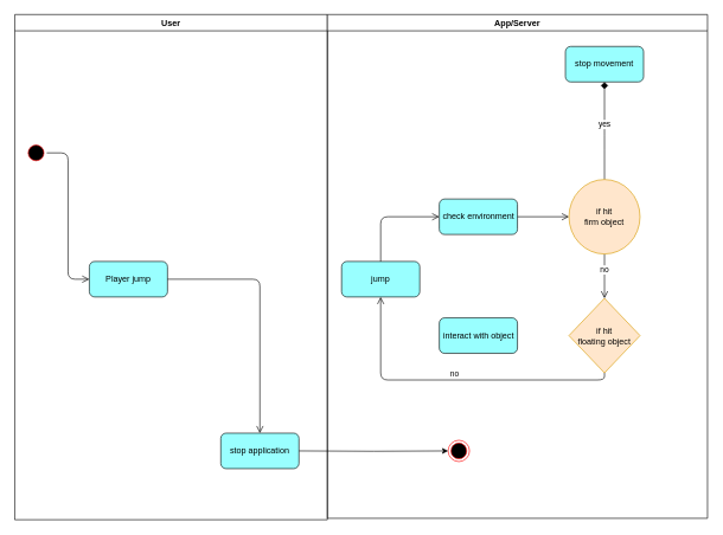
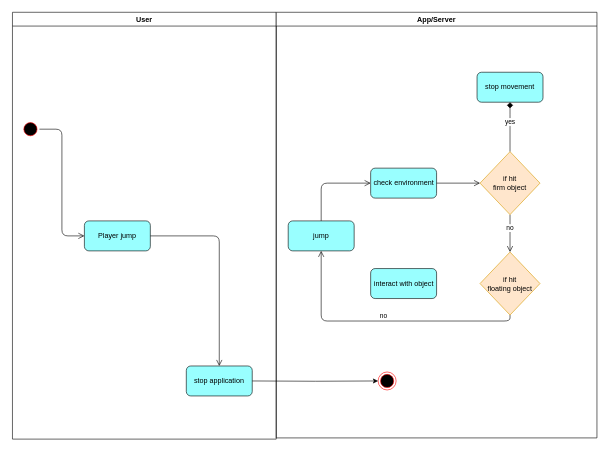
  <mxCell id="0" />
  <mxCell id="1" parent="0" />
  <mxCell id="2" value="User" style="swimlane;whiteSpace=wrap;startSize=23;" parent="1" vertex="1"><mxGeometry x="20" y="20" width="440" height="712" as="geometry" /></mxCell>
  <mxCell id="3" value="" style="ellipse;html=1;shape=startState;fillColor=#000000;strokeColor=#ff0000;" parent="2" vertex="1"><mxGeometry x="15" y="180" width="30" height="30" as="geometry" /></mxCell>
  <mxCell id="4" value="" style="edgeStyle=orthogonalEdgeStyle;html=1;verticalAlign=bottom;endArrow=open;endSize=8;strokeColor=#000000;entryX=0;entryY=0.5;entryDx=0;entryDy=0;" parent="2" source="3" target="5" edge="1"><mxGeometry relative="1" as="geometry"><mxPoint x="58" y="90" as="targetPoint" /></mxGeometry></mxCell>
- <mxCell id="5" value="Player jump" style="rounded=1;whiteSpace=wrap;html=1;fillColor=#99FFFF;" parent="2" vertex="1"><mxGeometry x="105" y="348" width="110" height="50" as="geometry" /></mxCell>
+ <mxCell id="5" value="Player jump" style="rounded=1;whiteSpace=wrap;html=1;fillColor=#99FFFF;" parent="2" vertex="1"><mxGeometry x="120" y="348" width="110" height="50" as="geometry" /></mxCell>
  <mxCell id="6" value="stop application" style="rounded=1;whiteSpace=wrap;html=1;fillColor=#99FFFF;" parent="2" vertex="1"><mxGeometry x="290" y="590" width="110" height="50" as="geometry" /></mxCell>
  <mxCell id="7" value="App/Server" style="swimlane;whiteSpace=wrap" parent="1" vertex="1"><mxGeometry x="460" y="20" width="535" height="710" as="geometry" /></mxCell>
  <mxCell id="8" value="" style="ellipse;html=1;shape=endState;fillColor=#000000;strokeColor=#ff0000;" parent="7" vertex="1"><mxGeometry x="170" y="600" width="30" height="30" as="geometry" /></mxCell>
  <mxCell id="9" value="check environment" style="rounded=1;whiteSpace=wrap;html=1;fillColor=#99FFFF;" parent="7" vertex="1"><mxGeometry x="157.5" y="260" width="110" height="50" as="geometry" /></mxCell>
- <mxCell id="10" value="stop movement" style="rounded=1;whiteSpace=wrap;html=1;fillColor=#99FFFF;" parent="7" vertex="1"><mxGeometry x="335" y="45" width="110" height="50" as="geometry" /></mxCell>
+ <mxCell id="10" value="stop movement" style="rounded=1;whiteSpace=wrap;html=1;fillColor=#99FFFF;" parent="7" vertex="1"><mxGeometry x="335" y="100" width="110" height="50" as="geometry" /></mxCell>
  <mxCell id="11" value="yes" style="edgeStyle=orthogonalEdgeStyle;html=1;verticalAlign=bottom;endArrow=diamond;endSize=8;strokeColor=#000000;entryX=0.5;entryY=1;entryDx=0;entryDy=0;exitX=0.5;exitY=0;exitDx=0;exitDy=0;" parent="7" source="14" target="10" edge="1"><mxGeometry relative="1" as="geometry"><mxPoint x="420" y="200" as="targetPoint" /><mxPoint x="190" y="125" as="sourcePoint" /><Array as="points"><mxPoint x="390" y="180" /><mxPoint x="390" y="180" /></Array></mxGeometry></mxCell>
  <mxCell id="12" value="no" style="edgeStyle=orthogonalEdgeStyle;html=1;verticalAlign=bottom;endArrow=open;endSize=8;strokeColor=#000000;exitX=0.5;exitY=1;exitDx=0;exitDy=0;entryX=0.5;entryY=0;entryDx=0;entryDy=0;" parent="7" source="14" target="15" edge="1"><mxGeometry relative="1" as="geometry"><mxPoint x="330" y="410" as="targetPoint" /><mxPoint x="185" y="420" as="sourcePoint" /></mxGeometry></mxCell>
  <mxCell id="13" value="" style="edgeStyle=orthogonalEdgeStyle;html=1;verticalAlign=bottom;endArrow=open;endSize=8;strokeColor=#000000;entryX=0;entryY=0.5;entryDx=0;entryDy=0;exitX=1;exitY=0.5;exitDx=0;exitDy=0;" parent="7" source="9" target="14" edge="1"><mxGeometry relative="1" as="geometry"><mxPoint x="135" y="150" as="targetPoint" /><mxPoint x="-230" y="180" as="sourcePoint" /></mxGeometry></mxCell>
- <mxCell id="14" value="&lt;div&gt;if hit &lt;br&gt;&lt;/div&gt;&lt;div&gt;firm object&lt;/div&gt;" style="ellipse;whiteSpace=wrap;html=1;fillColor=#ffe6cc;strokeColor=#d79b00;" parent="7" vertex="1"><mxGeometry x="340" y="232.5" width="100" height="105" as="geometry" /></mxCell>
+ <mxCell id="14" value="&lt;div&gt;if hit &lt;br&gt;&lt;/div&gt;&lt;div&gt;firm object&lt;/div&gt;" style="rhombus;whiteSpace=wrap;html=1;fillColor=#ffe6cc;strokeColor=#d79b00;" parent="7" vertex="1"><mxGeometry x="340" y="232.5" width="100" height="105" as="geometry" /></mxCell>
  <mxCell id="15" value="&lt;div&gt;if hit &lt;br&gt;&lt;/div&gt;&lt;div&gt;floating object&lt;/div&gt;" style="rhombus;whiteSpace=wrap;html=1;fillColor=#ffe6cc;strokeColor=#d79b00;" parent="7" vertex="1"><mxGeometry x="340" y="400" width="100" height="105" as="geometry" /></mxCell>
  <mxCell id="16" value="interact with object" style="rounded=1;whiteSpace=wrap;html=1;fillColor=#99FFFF;" parent="7" vertex="1"><mxGeometry x="157.5" y="427.5" width="110" height="50" as="geometry" /></mxCell>
  <mxCell id="17" value="no" style="edgeStyle=orthogonalEdgeStyle;html=1;verticalAlign=bottom;endArrow=open;endSize=8;strokeColor=#000000;exitX=0.5;exitY=1;exitDx=0;exitDy=0;entryX=0.5;entryY=1;entryDx=0;entryDy=0;" parent="7" source="15" target="18" edge="1"><mxGeometry relative="1" as="geometry"><mxPoint x="390" y="567" as="targetPoint" /><mxPoint x="290" y="629.5" as="sourcePoint" /></mxGeometry></mxCell>
  <mxCell id="18" value="jump" style="rounded=1;whiteSpace=wrap;html=1;fillColor=#99FFFF;" parent="7" vertex="1"><mxGeometry x="20" y="348" width="110" height="50" as="geometry" /></mxCell>
  <mxCell id="19" value="" style="edgeStyle=orthogonalEdgeStyle;html=1;verticalAlign=bottom;endArrow=open;endSize=8;strokeColor=#000000;exitX=0.5;exitY=0;exitDx=0;exitDy=0;entryX=0;entryY=0.5;entryDx=0;entryDy=0;" parent="7" source="18" target="9" edge="1"><mxGeometry relative="1" as="geometry"><mxPoint x="27.5" y="150" as="targetPoint" /><mxPoint x="342.5" y="257" as="sourcePoint" /></mxGeometry></mxCell>
  <mxCell id="20" style="edgeStyle=orthogonalEdgeStyle;rounded=0;orthogonalLoop=1;jettySize=auto;html=1;exitX=1;exitY=0.5;exitDx=0;exitDy=0;entryX=0;entryY=0.5;entryDx=0;entryDy=0;strokeColor=#000000;" parent="1" target="8" edge="1"><mxGeometry relative="1" as="geometry"><mxPoint x="420" y="635" as="sourcePoint" /></mxGeometry></mxCell>
  <mxCell id="21" value="" style="edgeStyle=orthogonalEdgeStyle;html=1;verticalAlign=bottom;endArrow=open;endSize=8;strokeColor=#000000;exitX=1;exitY=0.5;exitDx=0;exitDy=0;" parent="1" source="5" target="6" edge="1"><mxGeometry relative="1" as="geometry"><mxPoint x="392.5" y="350" as="targetPoint" /><mxPoint x="317.5" y="260" as="sourcePoint" /></mxGeometry></mxCell>
